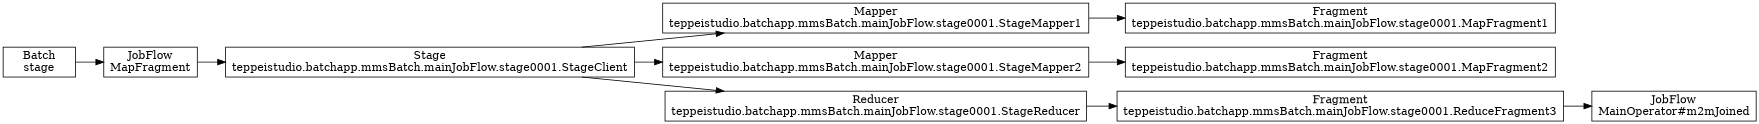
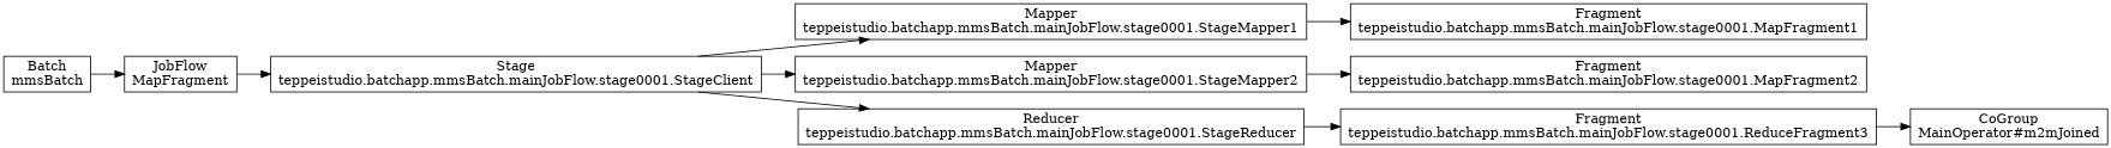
  digraph {
    rankdir=LR
    node [shape=box]
-   n1 [label="Batch\nstage"]
+   n1 [label="Batch\nmmsBatch"]
    n2 [label="JobFlow\nMapFragment"]
    n3 [label="Stage\nteppeistudio.batchapp.mmsBatch.mainJobFlow.stage0001.StageClient"]
    n4 [label="Mapper\nteppeistudio.batchapp.mmsBatch.mainJobFlow.stage0001.StageMapper1"]
    n5 [label="Mapper\nteppeistudio.batchapp.mmsBatch.mainJobFlow.stage0001.StageMapper2"]
    n6 [label="Reducer\nteppeistudio.batchapp.mmsBatch.mainJobFlow.stage0001.StageReducer"]
    n7 [label="Fragment\nteppeistudio.batchapp.mmsBatch.mainJobFlow.stage0001.MapFragment1"]
    n8 [label="Fragment\nteppeistudio.batchapp.mmsBatch.mainJobFlow.stage0001.MapFragment2"]
    n9 [label="Fragment\nteppeistudio.batchapp.mmsBatch.mainJobFlow.stage0001.ReduceFragment3"]
-   n10 [label="JobFlow\nMainOperator#m2mJoined"]
+   n10 [label="CoGroup\nMainOperator#m2mJoined"]
    n1 -> n2
    n2 -> n3
    n3 -> n4
    n3 -> n5
    n3 -> n6
    n4 -> n7
    n5 -> n8
    n6 -> n9
    n9 -> n10
  }
